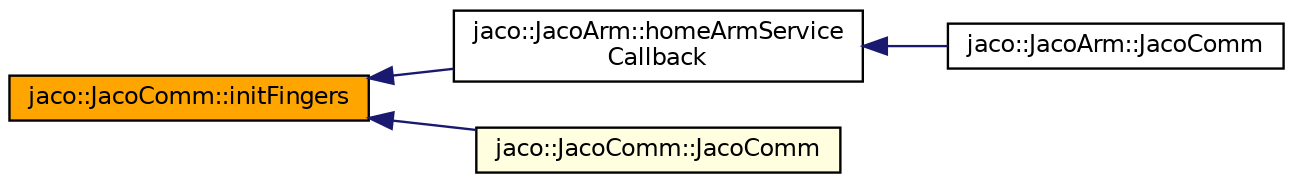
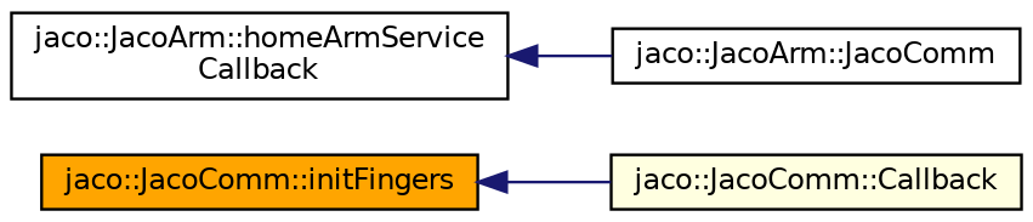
  digraph {
    rankdir=LR
    node [color=black fillcolor=white fontname=Helvetica fontsize=10 shape=record style=filled]
    edge [color=midnightblue dir=back fontname=Helvetica fontsize=10 labelfontname=Helvetica labelfontsize=10 style=solid]
    n1 [fillcolor=orange fontcolor=black height=0.2 label="jaco::JacoComm::initFingers" width=0.4]
    n2 [height=0.2 label="jaco::JacoArm::homeArmService\lCallback" width=0.4]
-   n3 [fillcolor=lightyellow height=0.2 label="jaco::JacoComm::JacoComm" width=0.4]
+   n3 [fillcolor=lightyellow height=0.2 label="jaco::JacoComm::Callback" width=0.4]
    n4 [height=0.2 label="jaco::JacoArm::JacoComm" width=0.4]
-   n1 -> n2
    n1 -> n3
    n2 -> n4
  }
